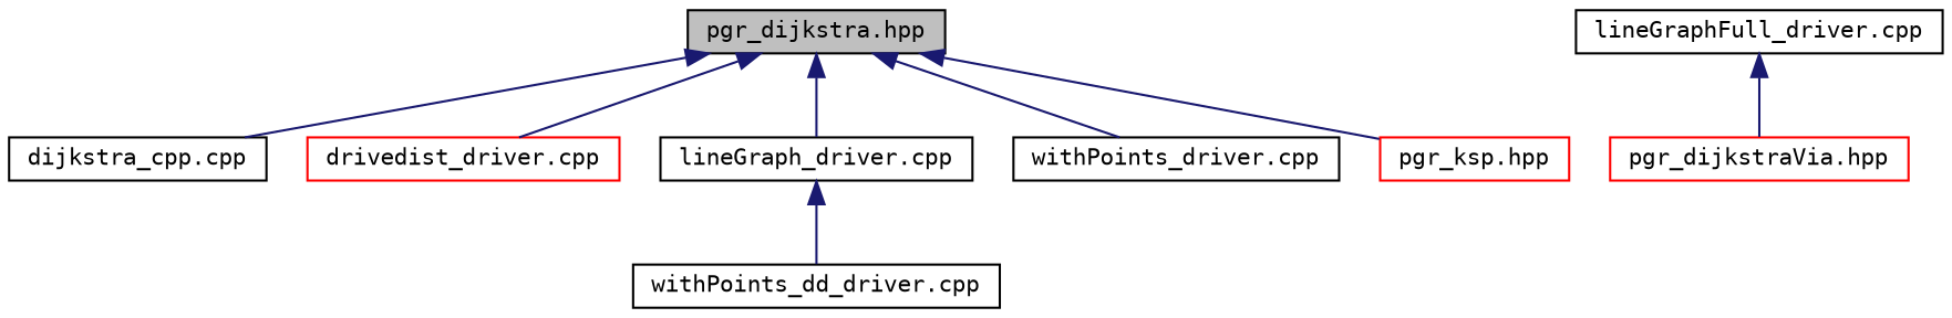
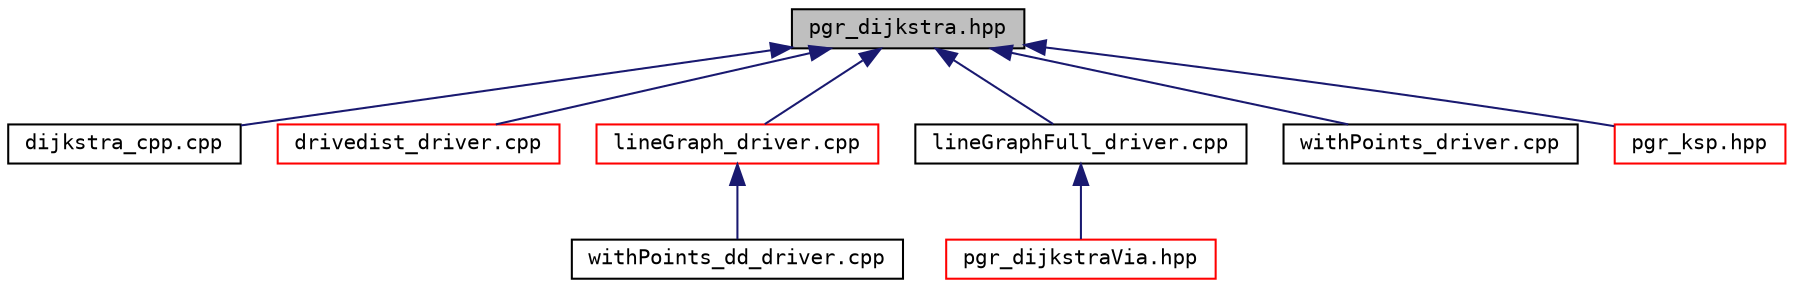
  digraph {
    fontname="DejaVu Sans Mono"
    node [color=black fillcolor=white fontname="DejaVu Sans Mono" fontsize=10 shape=record style=filled]
    edge [color=midnightblue dir=back fontname="DejaVu Sans Mono" fontsize=10 labelfontname=Helvetica labelfontsize=10 style=solid]
    n1 [fillcolor=grey75 fontcolor=black height=0.2 label="pgr_dijkstra.hpp" width=0.4]
    n2 [height=0.2 label="dijkstra_cpp.cpp" width=0.4]
    n3 [color=red height=0.2 label="drivedist_driver.cpp" width=0.4]
-   n4 [height=0.2 label="lineGraph_driver.cpp" width=0.4]
+   n4 [color=red height=0.2 label="lineGraph_driver.cpp" width=0.4]
    n5 [height=0.2 label="lineGraphFull_driver.cpp" width=0.4]
    n6 [height=0.2 label="withPoints_driver.cpp" width=0.4]
    n7 [color=red height=0.2 label="pgr_ksp.hpp" width=0.4]
    n8 [height=0.2 label="withPoints_dd_driver.cpp" width=0.4]
    n9 [color=red height=0.2 label="pgr_dijkstraVia.hpp" width=0.4]
    n1 -> n2
    n1 -> n3
    n1 -> n4
+   n1 -> n5
    n1 -> n6
    n1 -> n7
    n4 -> n8
    n5 -> n9
  }
